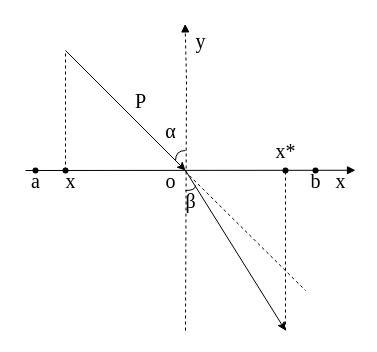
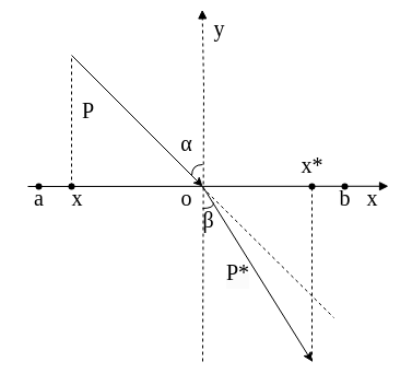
  <mxCell id="0" />
  <mxCell id="1" parent="0" />
  <mxCell id="2" value="" style="html=1;verticalAlign=bottom;endArrow=block;curved=0;rounded=0;" edge="1" parent="1"><mxGeometry width="80" relative="1" as="geometry"><mxPoint x="25" y="170" as="sourcePoint" /><mxPoint x="355" y="169.75" as="targetPoint" /></mxGeometry></mxCell>
  <mxCell id="3" value="" style="html=1;verticalAlign=bottom;endArrow=block;curved=0;rounded=0;dashed=1;entryX=-0.013;entryY=0.085;entryDx=0;entryDy=0;entryPerimeter=0;" edge="1" parent="1" target="5"><mxGeometry width="80" relative="1" as="geometry"><mxPoint x="185" y="330" as="sourcePoint" /><mxPoint x="186" y="40" as="targetPoint" /><Array as="points"><mxPoint x="186" y="80" /></Array></mxGeometry></mxCell>
  <mxCell id="4" value="&lt;font style=&quot;vertical-align: inherit;&quot;&gt;&lt;font style=&quot;vertical-align: inherit; font-size: 20px;&quot;&gt;x&lt;/font&gt;&lt;/font&gt;" style="text;html=1;align=center;verticalAlign=middle;resizable=0;points=[];autosize=1;strokeColor=none;fillColor=none;fontFamily=Times New Roman;" vertex="1" parent="1"><mxGeometry x="325" y="160" width="30" height="40" as="geometry" /></mxCell>
- <mxCell id="5" value="&lt;font style=&quot;vertical-align: inherit;&quot;&gt;&lt;font style=&quot;vertical-align: inherit; font-size: 20px;&quot;&gt;y&lt;/font&gt;&lt;/font&gt;" style="text;html=1;align=center;verticalAlign=middle;resizable=0;points=[];autosize=1;strokeColor=none;fillColor=none;fontFamily=Times New Roman;" vertex="1" parent="1"><mxGeometry x="185" y="20" width="30" height="40" as="geometry" /></mxCell>
+ <mxCell id="5" value="&lt;font style=&quot;vertical-align: inherit;&quot;&gt;&lt;font style=&quot;vertical-align: inherit; font-size: 20px;&quot;&gt;y&lt;/font&gt;&lt;/font&gt;" style="text;html=1;align=center;verticalAlign=middle;resizable=0;points=[];autosize=1;strokeColor=none;fillColor=none;fontFamily=Times New Roman;" vertex="1" parent="1"><mxGeometry x="185" y="5" width="30" height="40" as="geometry" /></mxCell>
  <mxCell id="6" value="" style="endArrow=classic;html=1;rounded=0;" edge="1" parent="1"><mxGeometry width="50" height="50" relative="1" as="geometry"><mxPoint x="65" y="50" as="sourcePoint" /><mxPoint x="185" y="170" as="targetPoint" /></mxGeometry></mxCell>
  <mxCell id="7" value="" style="endArrow=classic;html=1;rounded=0;" edge="1" parent="1"><mxGeometry width="50" height="50" relative="1" as="geometry"><mxPoint x="185" y="170" as="sourcePoint" /><mxPoint x="285" y="330" as="targetPoint" /></mxGeometry></mxCell>
  <mxCell id="8" value="" style="endArrow=none;html=1;rounded=0;dashed=1;" edge="1" parent="1" source="22"><mxGeometry width="50" height="50" relative="1" as="geometry"><mxPoint x="285" y="330" as="sourcePoint" /><mxPoint x="285" y="170" as="targetPoint" /></mxGeometry></mxCell>
  <mxCell id="9" value="" style="endArrow=none;html=1;rounded=0;dashed=1;" edge="1" parent="1"><mxGeometry width="50" height="50" relative="1" as="geometry"><mxPoint x="65" y="170" as="sourcePoint" /><mxPoint x="65" y="50" as="targetPoint" /></mxGeometry></mxCell>
  <mxCell id="10" value="" style="endArrow=none;html=1;rounded=0;curved=1;" edge="1" parent="1"><mxGeometry width="50" height="50" relative="1" as="geometry"><mxPoint x="175" y="160" as="sourcePoint" /><mxPoint x="185" y="150" as="targetPoint" /><Array as="points"><mxPoint x="175" y="150" /></Array></mxGeometry></mxCell>
  <mxCell id="11" value="" style="endArrow=none;html=1;rounded=0;curved=1;" edge="1" parent="1"><mxGeometry width="50" height="50" relative="1" as="geometry"><mxPoint x="185" y="190" as="sourcePoint" /><mxPoint x="195" y="185" as="targetPoint" /><Array as="points"><mxPoint x="195" y="190" /></Array></mxGeometry></mxCell>
  <mxCell id="12" value="&lt;font style=&quot;vertical-align: inherit;&quot;&gt;&lt;font style=&quot;vertical-align: inherit; font-size: 20px;&quot;&gt;α&lt;/font&gt;&lt;/font&gt;" style="text;html=1;align=center;verticalAlign=middle;resizable=0;points=[];autosize=1;strokeColor=none;fillColor=none;fontFamily=Times New Roman;" vertex="1" parent="1"><mxGeometry x="155" y="110" width="30" height="40" as="geometry" /></mxCell>
  <mxCell id="13" value="&lt;font style=&quot;vertical-align: inherit;&quot;&gt;&lt;font style=&quot;vertical-align: inherit; font-size: 20px;&quot;&gt;β&lt;/font&gt;&lt;/font&gt;" style="text;html=1;align=center;verticalAlign=middle;resizable=0;points=[];autosize=1;strokeColor=none;fillColor=none;fontFamily=Times New Roman;" vertex="1" parent="1"><mxGeometry x="175" y="180" width="30" height="40" as="geometry" /></mxCell>
  <mxCell id="14" value="&lt;span style=&quot;font-size: 20px;&quot;&gt;x&lt;/span&gt;" style="text;html=1;align=center;verticalAlign=middle;resizable=0;points=[];autosize=1;strokeColor=none;fillColor=none;fontFamily=Times New Roman;" vertex="1" parent="1"><mxGeometry x="55" y="160" width="30" height="40" as="geometry" /></mxCell>
  <mxCell id="15" value="&lt;span style=&quot;font-size: 20px;&quot;&gt;x*&lt;/span&gt;" style="text;html=1;align=center;verticalAlign=middle;resizable=0;points=[];autosize=1;strokeColor=none;fillColor=none;fontFamily=Times New Roman;" vertex="1" parent="1"><mxGeometry x="265" y="130" width="40" height="40" as="geometry" /></mxCell>
  <mxCell id="16" value="&lt;font style=&quot;font-size: 20px;&quot; face=&quot;Times New Roman&quot;&gt;o&lt;/font&gt;" style="text;html=1;align=center;verticalAlign=middle;resizable=0;points=[];autosize=1;strokeColor=none;fillColor=none;" vertex="1" parent="1"><mxGeometry x="155" y="160" width="30" height="40" as="geometry" /></mxCell>
- <mxCell id="17" value="&lt;span style=&quot;font-size: 20px;&quot;&gt;P&lt;/span&gt;" style="text;html=1;align=center;verticalAlign=middle;resizable=0;points=[];autosize=1;strokeColor=none;fillColor=none;fontFamily=Times New Roman;" vertex="1" parent="1"><mxGeometry x="125" y="80" width="30" height="40" as="geometry" /></mxCell>
+ <mxCell id="17" value="&lt;span style=&quot;font-size: 20px;&quot;&gt;P&lt;/span&gt;" style="text;html=1;align=center;verticalAlign=middle;resizable=0;points=[];autosize=1;strokeColor=none;fillColor=none;fontFamily=Times New Roman;" vertex="1" parent="1"><mxGeometry x="65" y="80" width="30" height="40" as="geometry" /></mxCell>
+ <mxCell id="18" value="&lt;span style=&quot;color: rgb(0, 0, 0); font-family: &amp;quot;Times New Roman&amp;quot;; font-style: normal; font-variant-ligatures: normal; font-variant-caps: normal; font-weight: 400; letter-spacing: normal; orphans: 2; text-align: center; text-indent: 0px; text-transform: none; widows: 2; word-spacing: 0px; -webkit-text-stroke-width: 0px; white-space: nowrap; background-color: rgb(251, 251, 251); text-decoration-thickness: initial; text-decoration-style: initial; text-decoration-color: initial; float: none; display: inline !important;&quot;&gt;&lt;sup style=&quot;&quot;&gt;&lt;span style=&quot;font-size: 20px;&quot;&gt;P*&lt;/span&gt;&lt;/sup&gt;&lt;/span&gt;" style="text;whiteSpace=wrap;html=1;" vertex="1" parent="1"><mxGeometry x="205" y="230" width="40" height="50" as="geometry" /></mxCell>
  <mxCell id="19" value="" style="endArrow=none;html=1;rounded=0;exitX=0.994;exitY=0.275;exitDx=0;exitDy=0;exitPerimeter=0;dashed=1;" edge="1" parent="1" source="16"><mxGeometry width="50" height="50" relative="1" as="geometry"><mxPoint x="375" y="330" as="sourcePoint" /><mxPoint x="305" y="290" as="targetPoint" /></mxGeometry></mxCell>
  <mxCell id="20" value="" style="shape=waypoint;sketch=0;fillStyle=solid;size=6;pointerEvents=1;points=[];fillColor=none;resizable=0;rotatable=0;perimeter=centerPerimeter;snapToPoint=1;" vertex="1" parent="1"><mxGeometry x="55" y="160" width="20" height="20" as="geometry" /></mxCell>
  <mxCell id="21" value="" style="endArrow=none;html=1;rounded=0;dashed=1;" edge="1" parent="1" target="22"><mxGeometry width="50" height="50" relative="1" as="geometry"><mxPoint x="285" y="330" as="sourcePoint" /><mxPoint x="285" y="170" as="targetPoint" /></mxGeometry></mxCell>
  <mxCell id="22" value="" style="shape=waypoint;sketch=0;fillStyle=solid;size=6;pointerEvents=1;points=[];fillColor=none;resizable=0;rotatable=0;perimeter=centerPerimeter;snapToPoint=1;" vertex="1" parent="1"><mxGeometry x="275" y="160" width="20" height="20" as="geometry" /></mxCell>
  <mxCell id="23" value="" style="shape=waypoint;sketch=0;fillStyle=solid;size=6;pointerEvents=1;points=[];fillColor=none;resizable=0;rotatable=0;perimeter=centerPerimeter;snapToPoint=1;" vertex="1" parent="1"><mxGeometry x="305" y="160" width="20" height="20" as="geometry" /></mxCell>
  <mxCell id="24" value="" style="shape=waypoint;sketch=0;fillStyle=solid;size=6;pointerEvents=1;points=[];fillColor=none;resizable=0;rotatable=0;perimeter=centerPerimeter;snapToPoint=1;" vertex="1" parent="1"><mxGeometry x="25" y="160" width="20" height="20" as="geometry" /></mxCell>
  <mxCell id="25" value="&lt;font style=&quot;font-size: 20px;&quot; face=&quot;Times New Roman&quot;&gt;a&lt;/font&gt;" style="text;html=1;align=center;verticalAlign=middle;resizable=0;points=[];autosize=1;strokeColor=none;fillColor=none;" vertex="1" parent="1"><mxGeometry x="20" y="160" width="30" height="40" as="geometry" /></mxCell>
  <mxCell id="26" value="&lt;font style=&quot;font-size: 20px;&quot; face=&quot;Times New Roman&quot;&gt;b&lt;/font&gt;" style="text;html=1;align=center;verticalAlign=middle;resizable=0;points=[];autosize=1;strokeColor=none;fillColor=none;" vertex="1" parent="1"><mxGeometry x="300" y="160" width="30" height="40" as="geometry" /></mxCell>
